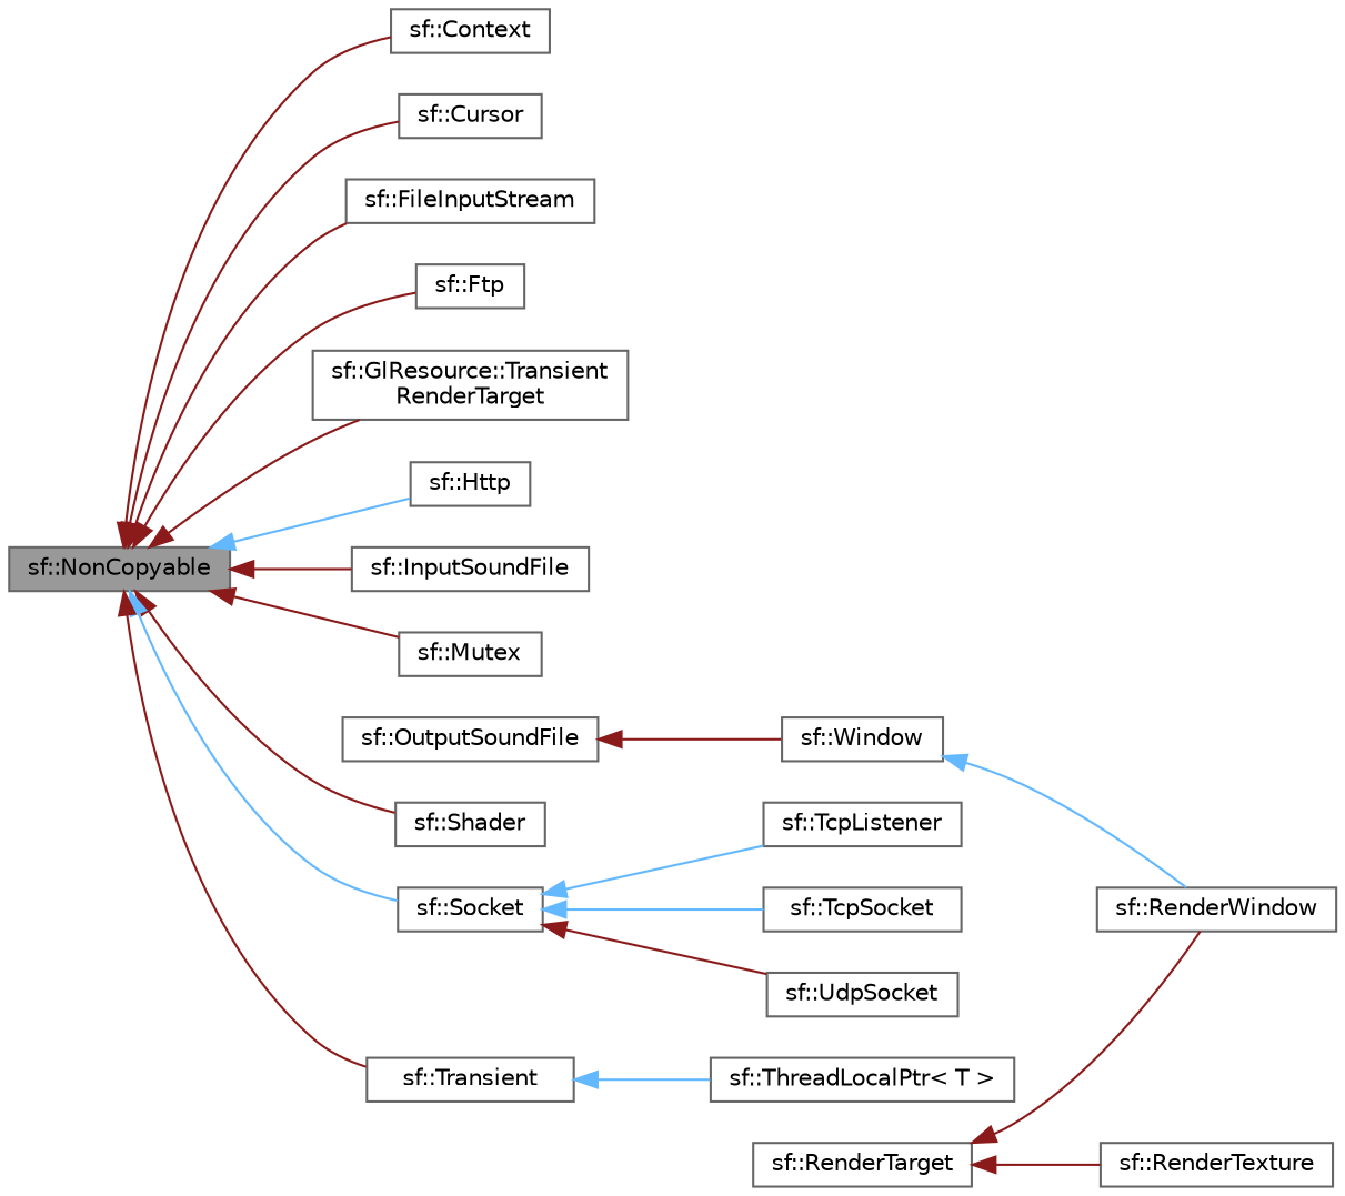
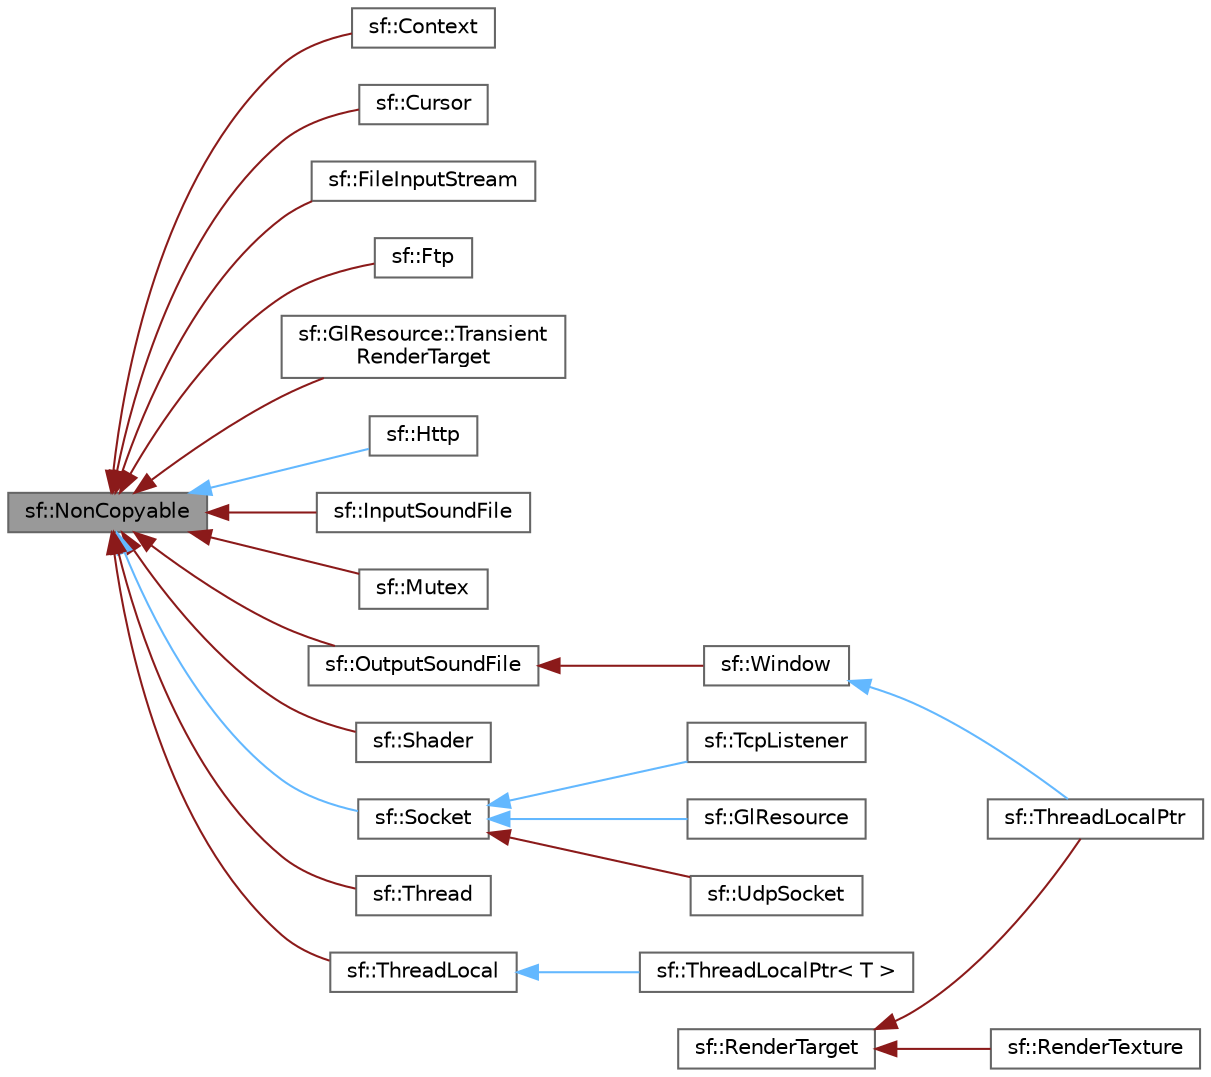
  digraph {
    rankdir=LR
    node [color=gray40 fillcolor=white fontname=Helvetica fontsize=10 shape=box style=filled]
    edge [color=firebrick4 dir=back fontname=Helvetica fontsize=10 labelfontname=Helvetica labelfontsize=10 style=solid]
    n1 [fillcolor=grey60 fontcolor=black height=0.2 label="sf::NonCopyable" width=0.4]
    n2 [height=0.2 label="sf::Context" width=0.4]
    n3 [height=0.2 label="sf::Cursor" width=0.4]
    n4 [height=0.2 label="sf::FileInputStream" width=0.4]
    n5 [height=0.2 label="sf::Ftp" width=0.4]
    n6 [height=0.2 label="sf::GlResource::Transient\lRenderTarget" width=0.4]
    n7 [height=0.2 label="sf::Http" width=0.4]
    n8 [height=0.2 label="sf::InputSoundFile" width=0.4]
    n9 [height=0.2 label="sf::Mutex" width=0.4]
    n10 [height=0.2 label="sf::OutputSoundFile" width=0.4]
    n11 [height=0.2 label="sf::Shader" width=0.4]
    n12 [height=0.2 label="sf::Socket" width=0.4]
-   n14 [height=0.2 label="sf::Transient" width=0.4]
+   n13 [height=0.2 label="sf::Thread" width=0.4]
+   n14 [height=0.2 label="sf::ThreadLocal" width=0.4]
    n15 [height=0.2 label="sf::Window" width=0.4]
    n16 [height=0.2 label="sf::RenderTarget" width=0.4]
    n17 [height=0.2 label="sf::RenderTexture" width=0.4]
-   n18 [height=0.2 label="sf::RenderWindow" width=0.4]
+   n18 [height=0.2 label="sf::ThreadLocalPtr" width=0.4]
    n19 [height=0.2 label="sf::TcpListener" width=0.4]
-   n20 [height=0.2 label="sf::TcpSocket" width=0.4]
+   n20 [height=0.2 label="sf::GlResource" width=0.4]
    n21 [height=0.2 label="sf::UdpSocket" width=0.4]
    n22 [height=0.2 label="sf::ThreadLocalPtr\< T \>" width=0.4]
    n1 -> n2
    n1 -> n3
    n1 -> n4
    n1 -> n5
    n1 -> n6
    n1 -> n7 [color=steelblue1]
    n1 -> n8
    n1 -> n9
+   n1 -> n10
    n1 -> n11
    n1 -> n12 [color=steelblue1]
+   n1 -> n13
    n1 -> n14
    n10 -> n15
    n12 -> n19 [color=steelblue1]
    n12 -> n20 [color=steelblue1]
    n12 -> n21
    n14 -> n22 [color=steelblue1]
    n15 -> n18 [color=steelblue1]
    n16 -> n17
    n16 -> n18
  }
